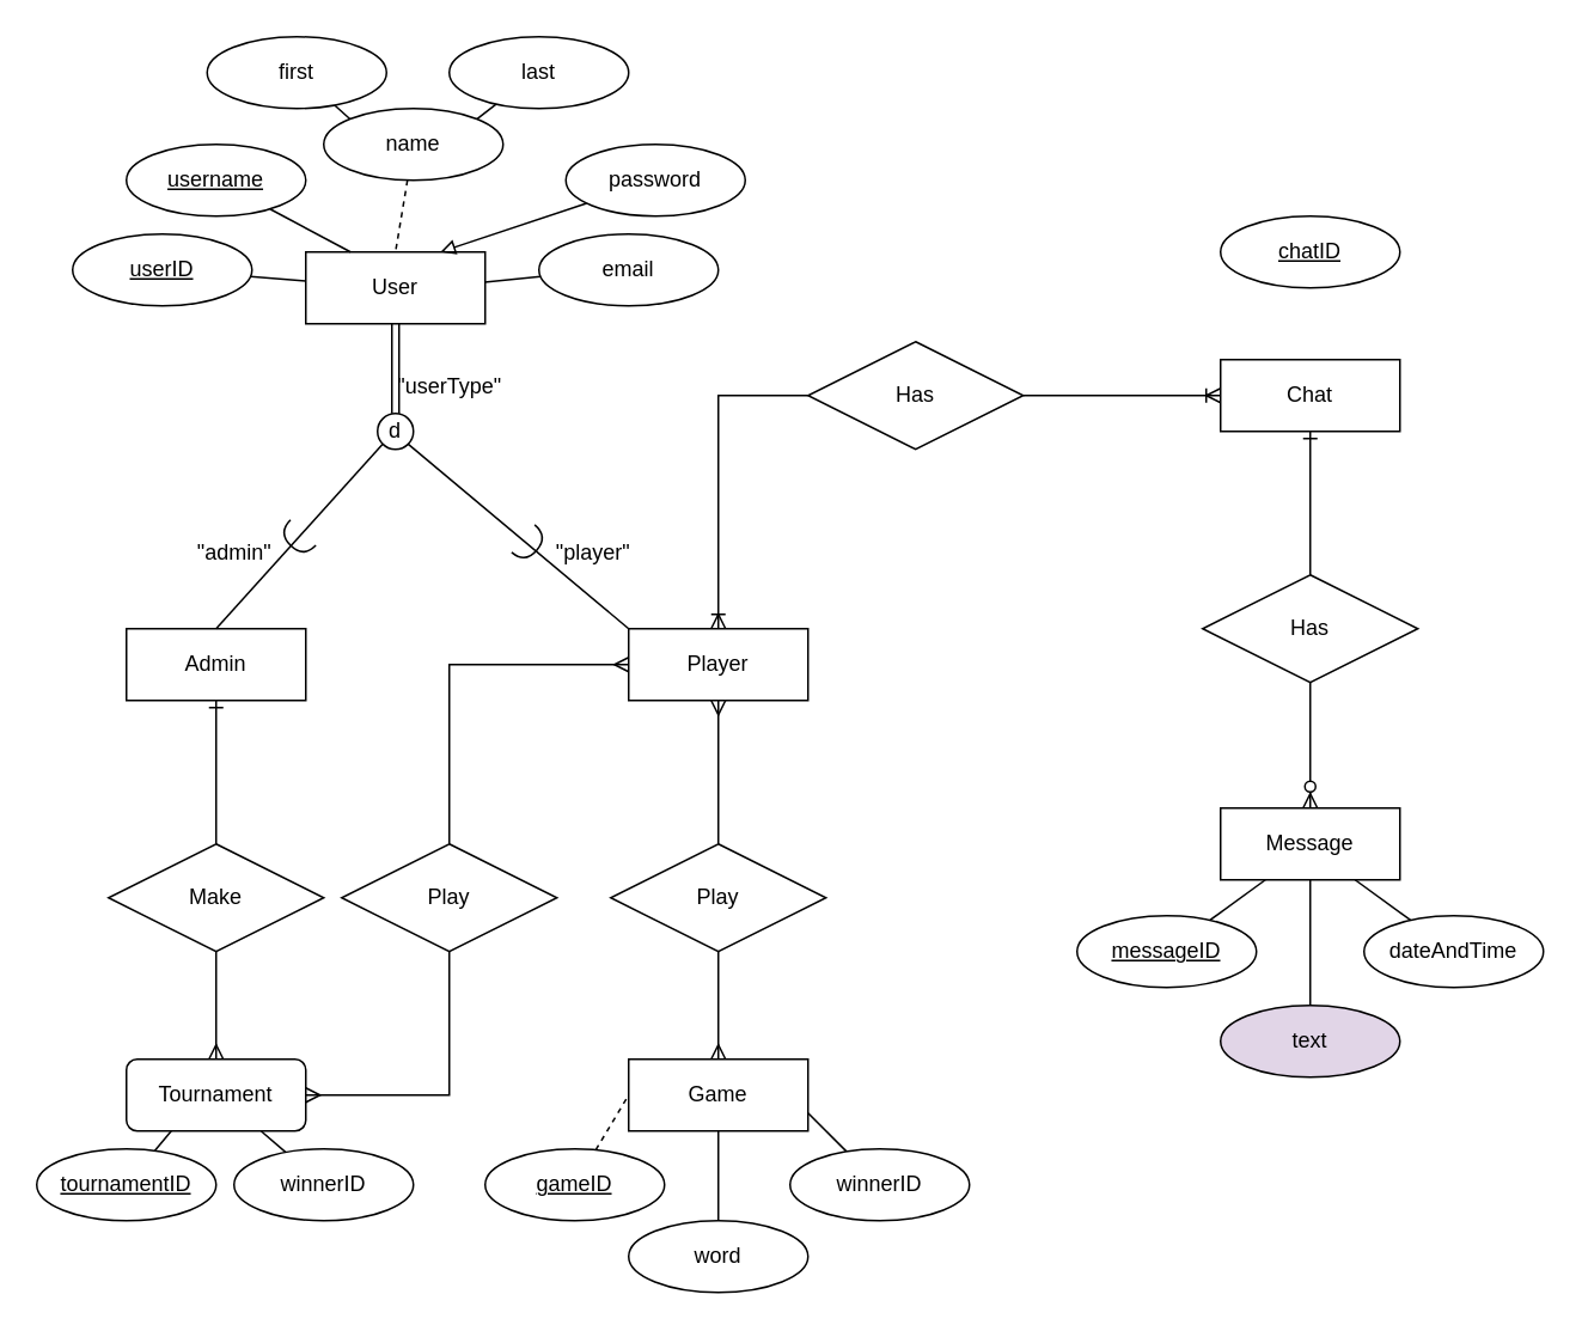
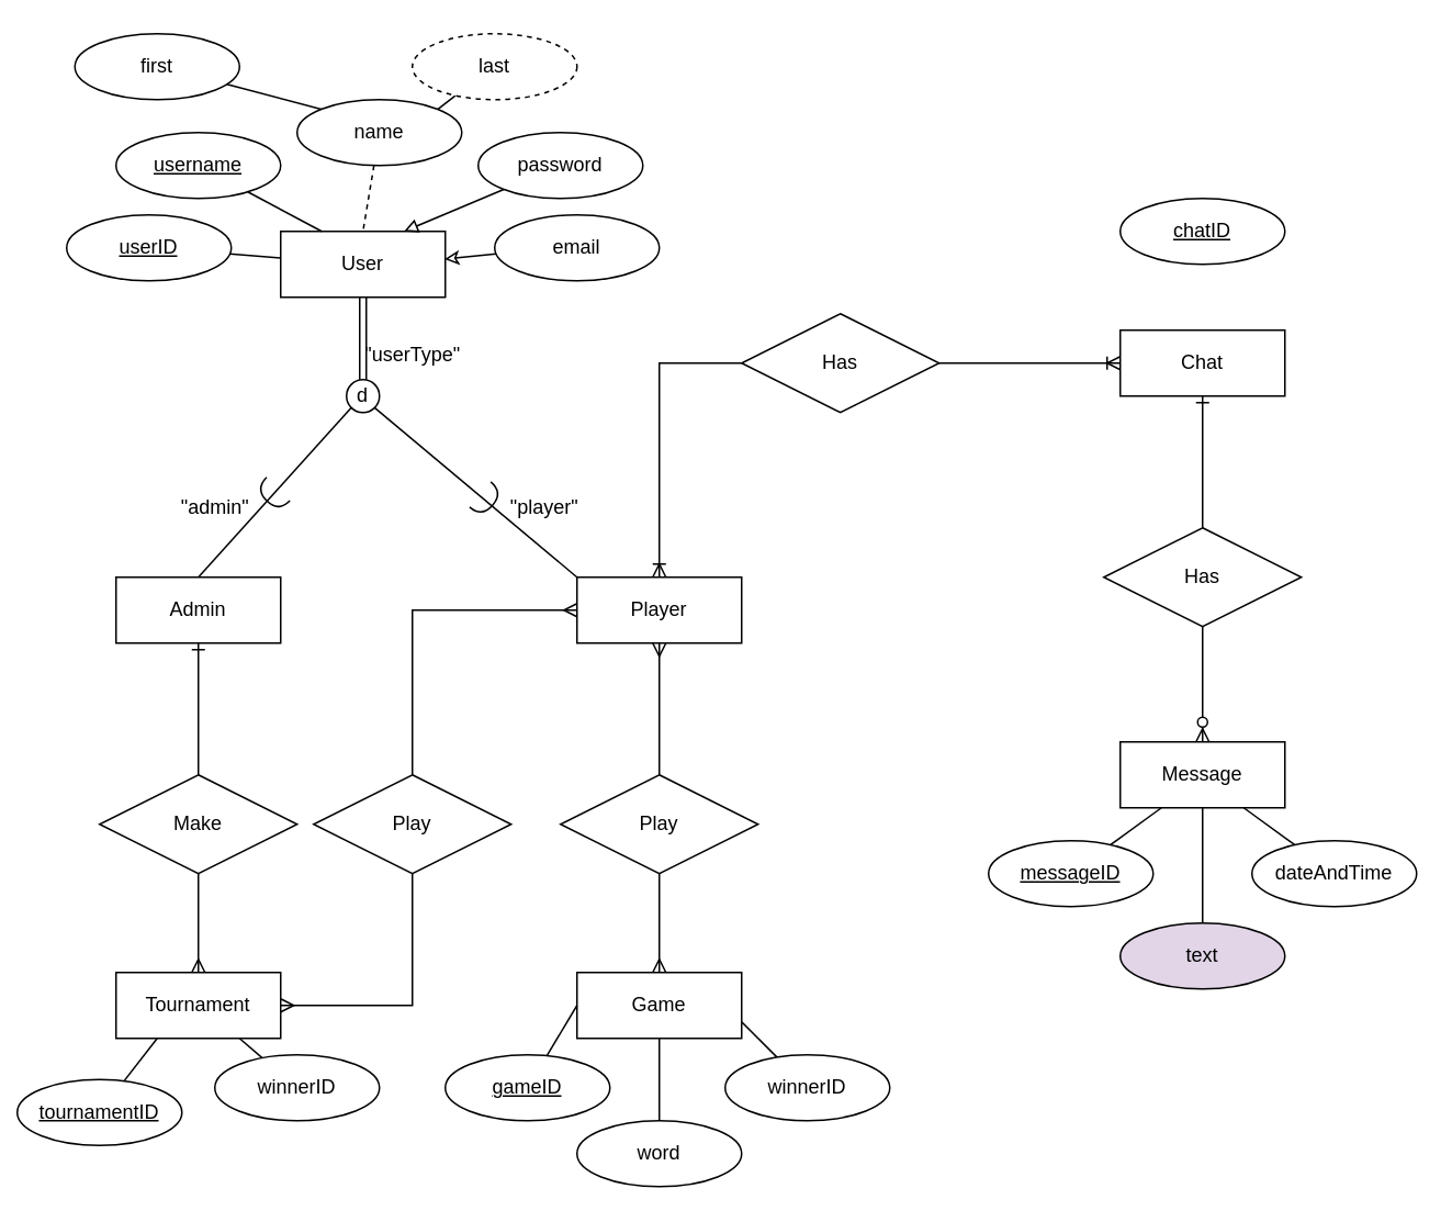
  <mxCell id="0" />
  <mxCell id="1" parent="0" />
  <mxCell id="2" value="&lt;div&gt;User&lt;/div&gt;" style="whiteSpace=wrap;html=1;align=center;" parent="1" vertex="1"><mxGeometry x="170" y="140" width="100" height="40" as="geometry" /></mxCell>
  <mxCell id="3" style="rounded=0;orthogonalLoop=1;jettySize=auto;html=1;entryX=0.25;entryY=0;entryDx=0;entryDy=0;endArrow=none;endFill=0;" parent="1" source="4" target="2" edge="1"><mxGeometry relative="1" as="geometry" /></mxCell>
  <mxCell id="4" value="username" style="ellipse;whiteSpace=wrap;html=1;align=center;fontStyle=4;" parent="1" vertex="1"><mxGeometry x="70" y="80" width="100" height="40" as="geometry" /></mxCell>
  <mxCell id="5" style="rounded=0;orthogonalLoop=1;jettySize=auto;html=1;entryX=0.75;entryY=0;entryDx=0;entryDy=0;endArrow=block;endFill=0;" parent="1" source="6" target="2" edge="1"><mxGeometry relative="1" as="geometry" /></mxCell>
- <mxCell id="6" value="&lt;div&gt;password&lt;/div&gt;" style="ellipse;whiteSpace=wrap;html=1;align=center;" parent="1" vertex="1"><mxGeometry x="315" y="80" width="100" height="40" as="geometry" /></mxCell>
- <mxCell id="7" style="rounded=0;orthogonalLoop=1;jettySize=auto;html=1;entryX=0.996;entryY=0.421;entryDx=0;entryDy=0;endArrow=none;endFill=0;entryPerimeter=0;" parent="1" source="8" target="2" edge="1"><mxGeometry relative="1" as="geometry" /></mxCell>
+ <mxCell id="6" value="&lt;div&gt;password&lt;/div&gt;" style="ellipse;whiteSpace=wrap;html=1;align=center;" parent="1" vertex="1"><mxGeometry x="290" y="80" width="100" height="40" as="geometry" /></mxCell>
+ <mxCell id="7" style="rounded=0;orthogonalLoop=1;jettySize=auto;html=1;entryX=0.996;entryY=0.421;entryDx=0;entryDy=0;endArrow=classic;endFill=0;entryPerimeter=0;" parent="1" source="8" target="2" edge="1"><mxGeometry relative="1" as="geometry" /></mxCell>
  <mxCell id="8" value="email" style="ellipse;whiteSpace=wrap;html=1;align=center;" parent="1" vertex="1"><mxGeometry x="300" y="130" width="100" height="40" as="geometry" /></mxCell>
  <mxCell id="9" style="rounded=0;orthogonalLoop=1;jettySize=auto;html=1;strokeColor=default;endArrow=none;endFill=0;" parent="1" source="10" target="2" edge="1"><mxGeometry relative="1" as="geometry" /></mxCell>
  <mxCell id="10" value="&lt;div&gt;userID&lt;/div&gt;" style="ellipse;whiteSpace=wrap;html=1;align=center;fontStyle=4;" parent="1" vertex="1"><mxGeometry x="40" y="130" width="100" height="40" as="geometry" /></mxCell>
  <mxCell id="11" value="&lt;div&gt;Admin&lt;/div&gt;" style="whiteSpace=wrap;html=1;align=center;" parent="1" vertex="1"><mxGeometry x="70" y="350" width="100" height="40" as="geometry" /></mxCell>
  <mxCell id="12" value="Player" style="whiteSpace=wrap;html=1;align=center;" parent="1" vertex="1"><mxGeometry x="350" y="350" width="100" height="40" as="geometry" /></mxCell>
  <mxCell id="13" value="Game" style="whiteSpace=wrap;html=1;align=center;" parent="1" vertex="1"><mxGeometry x="350" y="590" width="100" height="40" as="geometry" /></mxCell>
- <mxCell id="14" value="Tournament" style="whiteSpace=wrap;html=1;align=center;rounded=1;" parent="1" vertex="1"><mxGeometry x="70" y="590" width="100" height="40" as="geometry" /></mxCell>
+ <mxCell id="14" value="Tournament" style="whiteSpace=wrap;html=1;align=center;" parent="1" vertex="1"><mxGeometry x="70" y="590" width="100" height="40" as="geometry" /></mxCell>
  <mxCell id="15" value="Chat" style="whiteSpace=wrap;html=1;align=center;" parent="1" vertex="1"><mxGeometry x="680" y="200" width="100" height="40" as="geometry" /></mxCell>
  <mxCell id="16" value="Message" style="whiteSpace=wrap;html=1;align=center;" parent="1" vertex="1"><mxGeometry x="680" y="450" width="100" height="40" as="geometry" /></mxCell>
- <mxCell id="17" value="tournamentID" style="ellipse;whiteSpace=wrap;html=1;align=center;fontStyle=4;" parent="1" vertex="1"><mxGeometry y="640" width="100" height="40" as="geometry" x="20" /></mxCell>
+ <mxCell id="17" value="tournamentID" style="ellipse;whiteSpace=wrap;html=1;align=center;fontStyle=4;" parent="1" vertex="1"><mxGeometry x="10" y="655" width="100" height="40" as="geometry" /></mxCell>
  <mxCell id="18" style="rounded=0;orthogonalLoop=1;jettySize=auto;html=1;entryX=0.75;entryY=1;entryDx=0;entryDy=0;endArrow=none;endFill=0;" parent="1" source="19" target="14" edge="1"><mxGeometry relative="1" as="geometry" /></mxCell>
  <mxCell id="19" value="&lt;div&gt;winnerID&lt;/div&gt;" style="ellipse;whiteSpace=wrap;html=1;align=center;" parent="1" vertex="1"><mxGeometry x="130" y="640" width="100" height="40" as="geometry" /></mxCell>
  <mxCell id="20" style="rounded=0;orthogonalLoop=1;jettySize=auto;html=1;entryX=0.5;entryY=1;entryDx=0;entryDy=0;endArrow=none;endFill=0;" parent="1" source="21" target="13" edge="1"><mxGeometry relative="1" as="geometry" /></mxCell>
  <mxCell id="21" value="word" style="ellipse;whiteSpace=wrap;html=1;align=center;" parent="1" vertex="1"><mxGeometry x="350" y="680" width="100" height="40" as="geometry" /></mxCell>
  <mxCell id="22" style="rounded=0;orthogonalLoop=1;jettySize=auto;html=1;entryX=1;entryY=0.75;entryDx=0;entryDy=0;endArrow=none;endFill=0;" parent="1" source="23" target="13" edge="1"><mxGeometry relative="1" as="geometry" /></mxCell>
  <mxCell id="23" value="winnerID" style="ellipse;whiteSpace=wrap;html=1;align=center;" parent="1" vertex="1"><mxGeometry x="440" y="640" width="100" height="40" as="geometry" /></mxCell>
- <mxCell id="24" style="rounded=0;orthogonalLoop=1;jettySize=auto;html=1;entryX=0;entryY=0.5;entryDx=0;entryDy=0;endArrow=none;endFill=0;dashed=1;" parent="1" source="25" target="13" edge="1"><mxGeometry relative="1" as="geometry" /></mxCell>
+ <mxCell id="24" style="rounded=0;orthogonalLoop=1;jettySize=auto;html=1;entryX=0;entryY=0.5;entryDx=0;entryDy=0;endArrow=none;endFill=0;" parent="1" source="25" target="13" edge="1"><mxGeometry relative="1" as="geometry" /></mxCell>
  <mxCell id="25" value="gameID" style="ellipse;whiteSpace=wrap;html=1;align=center;fontStyle=4;" parent="1" vertex="1"><mxGeometry x="270" y="640" width="100" height="40" as="geometry" /></mxCell>
  <mxCell id="26" style="rounded=0;orthogonalLoop=1;jettySize=auto;html=1;entryX=0.25;entryY=1;entryDx=0;entryDy=0;endArrow=none;endFill=0;" parent="1" source="27" target="16" edge="1"><mxGeometry relative="1" as="geometry" /></mxCell>
  <mxCell id="27" value="messageID" style="ellipse;whiteSpace=wrap;html=1;align=center;fontStyle=4;" parent="1" vertex="1"><mxGeometry x="600" y="510" width="100" height="40" as="geometry" /></mxCell>
  <mxCell id="28" style="rounded=0;orthogonalLoop=1;jettySize=auto;html=1;entryX=0.5;entryY=1;entryDx=0;entryDy=0;endArrow=none;endFill=0;" parent="1" source="29" target="16" edge="1"><mxGeometry relative="1" as="geometry" /></mxCell>
  <mxCell id="29" value="text" style="ellipse;whiteSpace=wrap;html=1;align=center;fillColor=#e1d5e7;" parent="1" vertex="1"><mxGeometry x="680" y="560" width="100" height="40" as="geometry" /></mxCell>
  <mxCell id="30" style="rounded=0;orthogonalLoop=1;jettySize=auto;html=1;entryX=0.75;entryY=1;entryDx=0;entryDy=0;endArrow=none;endFill=0;" parent="1" source="31" target="16" edge="1"><mxGeometry relative="1" as="geometry" /></mxCell>
  <mxCell id="31" value="&lt;div&gt;dateAndTime&lt;/div&gt;" style="ellipse;whiteSpace=wrap;html=1;align=center;" parent="1" vertex="1"><mxGeometry x="760" y="510" width="100" height="40" as="geometry" /></mxCell>
  <mxCell id="32" style="rounded=0;orthogonalLoop=1;jettySize=auto;html=1;entryX=0.25;entryY=1;entryDx=0;entryDy=0;endArrow=none;endFill=0;" parent="1" source="17" target="14" edge="1"><mxGeometry relative="1" as="geometry" /></mxCell>
  <mxCell id="33" value="chatID" style="ellipse;whiteSpace=wrap;html=1;align=center;fontStyle=4;" parent="1" vertex="1"><mxGeometry x="680" y="120" width="100" height="40" as="geometry" /></mxCell>
  <mxCell id="34" value="Has" style="shape=rhombus;perimeter=rhombusPerimeter;whiteSpace=wrap;html=1;align=center;" parent="1" vertex="1"><mxGeometry x="450" y="190" width="120" height="60" as="geometry" /></mxCell>
  <mxCell id="35" value="Has" style="shape=rhombus;perimeter=rhombusPerimeter;whiteSpace=wrap;html=1;align=center;" parent="1" vertex="1"><mxGeometry x="670" y="320" width="120" height="60" as="geometry" /></mxCell>
  <mxCell id="36" value="Make" style="shape=rhombus;perimeter=rhombusPerimeter;whiteSpace=wrap;html=1;align=center;" parent="1" vertex="1"><mxGeometry x="60" y="470" width="120" height="60" as="geometry" /></mxCell>
  <mxCell id="37" value="Play" style="shape=rhombus;perimeter=rhombusPerimeter;whiteSpace=wrap;html=1;align=center;" parent="1" vertex="1"><mxGeometry x="340" y="470" width="120" height="60" as="geometry" /></mxCell>
  <mxCell id="38" value="Play" style="shape=rhombus;perimeter=rhombusPerimeter;whiteSpace=wrap;html=1;align=center;" parent="1" vertex="1"><mxGeometry x="190" y="470" width="120" height="60" as="geometry" /></mxCell>
  <mxCell id="39" value="" style="fontSize=12;html=1;endArrow=ERone;endFill=1;rounded=0;entryX=0.5;entryY=1;entryDx=0;entryDy=0;exitX=0.5;exitY=0;exitDx=0;exitDy=0;" parent="1" source="35" target="15" edge="1"><mxGeometry width="100" height="100" relative="1" as="geometry"><mxPoint x="560" y="400" as="sourcePoint" /><mxPoint x="660" y="300" as="targetPoint" /></mxGeometry></mxCell>
  <mxCell id="40" value="" style="fontSize=12;html=1;endArrow=ERzeroToMany;endFill=1;rounded=0;entryX=0.5;entryY=0;entryDx=0;entryDy=0;exitX=0.5;exitY=1;exitDx=0;exitDy=0;" parent="1" source="35" target="16" edge="1"><mxGeometry width="100" height="100" relative="1" as="geometry"><mxPoint x="400" y="500" as="sourcePoint" /><mxPoint x="500" y="400" as="targetPoint" /></mxGeometry></mxCell>
  <mxCell id="41" value="" style="fontSize=12;html=1;endArrow=ERoneToMany;rounded=0;exitX=1;exitY=0.5;exitDx=0;exitDy=0;" parent="1" source="34" target="15" edge="1"><mxGeometry width="100" height="100" relative="1" as="geometry"><mxPoint x="400" y="410" as="sourcePoint" /><mxPoint x="500" y="310" as="targetPoint" /></mxGeometry></mxCell>
  <mxCell id="42" value="" style="fontSize=12;html=1;endArrow=ERmany;rounded=0;exitX=0.5;exitY=1;exitDx=0;exitDy=0;entryX=0.5;entryY=0;entryDx=0;entryDy=0;" parent="1" source="37" target="13" edge="1"><mxGeometry width="100" height="100" relative="1" as="geometry"><mxPoint x="190" y="560" as="sourcePoint" /><mxPoint x="390" y="550" as="targetPoint" /></mxGeometry></mxCell>
  <mxCell id="43" value="" style="fontSize=12;html=1;endArrow=ERmany;rounded=0;exitX=0.5;exitY=1;exitDx=0;exitDy=0;entryX=1;entryY=0.5;entryDx=0;entryDy=0;edgeStyle=orthogonalEdgeStyle;" parent="1" source="38" target="14" edge="1"><mxGeometry width="100" height="100" relative="1" as="geometry"><mxPoint x="269.17" y="530" as="sourcePoint" /><mxPoint x="269.17" y="590" as="targetPoint" /></mxGeometry></mxCell>
  <mxCell id="44" value="" style="fontSize=12;html=1;endArrow=ERmany;rounded=0;exitX=0.5;exitY=0;exitDx=0;exitDy=0;entryX=0.5;entryY=1;entryDx=0;entryDy=0;" parent="1" source="37" target="12" edge="1"><mxGeometry width="100" height="100" relative="1" as="geometry"><mxPoint x="460" y="360" as="sourcePoint" /><mxPoint x="460" y="420" as="targetPoint" /></mxGeometry></mxCell>
  <mxCell id="45" value="" style="fontSize=12;html=1;endArrow=ERmany;rounded=0;exitX=0.5;exitY=0;exitDx=0;exitDy=0;entryX=0;entryY=0.5;entryDx=0;entryDy=0;edgeStyle=orthogonalEdgeStyle;" parent="1" source="38" target="12" edge="1"><mxGeometry width="100" height="100" relative="1" as="geometry"><mxPoint x="240" y="460" as="sourcePoint" /><mxPoint x="240" y="380" as="targetPoint" /></mxGeometry></mxCell>
  <mxCell id="46" value="" style="fontSize=12;html=1;endArrow=ERone;endFill=1;rounded=0;entryX=0.5;entryY=1;entryDx=0;entryDy=0;exitX=0.5;exitY=0;exitDx=0;exitDy=0;" parent="1" source="36" target="11" edge="1"><mxGeometry width="100" height="100" relative="1" as="geometry"><mxPoint x="50" y="450" as="sourcePoint" /><mxPoint x="120" y="350" as="targetPoint" /></mxGeometry></mxCell>
  <mxCell id="47" value="" style="fontSize=12;html=1;endArrow=ERmany;rounded=0;exitX=0.5;exitY=1;exitDx=0;exitDy=0;entryX=0.5;entryY=0;entryDx=0;entryDy=0;" parent="1" source="36" target="14" edge="1"><mxGeometry width="100" height="100" relative="1" as="geometry"><mxPoint x="260" y="540" as="sourcePoint" /><mxPoint x="200" y="620" as="targetPoint" /></mxGeometry></mxCell>
  <mxCell id="48" value="" style="fontSize=12;html=1;endArrow=ERoneToMany;rounded=0;entryX=0.5;entryY=0;entryDx=0;entryDy=0;exitX=0;exitY=0.5;exitDx=0;exitDy=0;edgeStyle=orthogonalEdgeStyle;" parent="1" source="34" target="12" edge="1"><mxGeometry width="100" height="100" relative="1" as="geometry"><mxPoint x="500" y="460" as="sourcePoint" /><mxPoint x="600" y="360" as="targetPoint" /></mxGeometry></mxCell>
  <mxCell id="49" value="" style="shape=link;html=1;rounded=0;exitX=0.5;exitY=1;exitDx=0;exitDy=0;" parent="1" source="2" edge="1"><mxGeometry relative="1" as="geometry"><mxPoint x="90" y="270" as="sourcePoint" /><mxPoint x="220" y="230" as="targetPoint" /></mxGeometry></mxCell>
  <mxCell id="50" value="" style="resizable=0;html=1;whiteSpace=wrap;align=right;verticalAlign=bottom;" parent="49" connectable="0" vertex="1"><mxGeometry x="1" relative="1" as="geometry" /></mxCell>
  <mxCell id="51" value="d" style="ellipse;whiteSpace=wrap;html=1;aspect=fixed;" parent="1" vertex="1"><mxGeometry x="210" y="230" width="20" height="20" as="geometry" /></mxCell>
  <mxCell id="52" value="" style="endArrow=none;html=1;rounded=0;entryX=0;entryY=1;entryDx=0;entryDy=0;exitX=0.5;exitY=0;exitDx=0;exitDy=0;" parent="1" source="11" target="51" edge="1"><mxGeometry width="50" height="50" relative="1" as="geometry"><mxPoint x="135" y="320" as="sourcePoint" /><mxPoint x="185" y="270" as="targetPoint" /></mxGeometry></mxCell>
  <mxCell id="53" value="" style="endArrow=none;html=1;rounded=0;exitX=0;exitY=0;exitDx=0;exitDy=0;entryX=1;entryY=1;entryDx=0;entryDy=0;" parent="1" source="12" target="51" edge="1"><mxGeometry width="50" height="50" relative="1" as="geometry"><mxPoint x="225" y="340" as="sourcePoint" /><mxPoint x="275" y="290" as="targetPoint" /></mxGeometry></mxCell>
  <mxCell id="54" value="" style="shape=requiredInterface;html=1;verticalLabelPosition=bottom;sketch=0;rotation=135;" parent="1" vertex="1"><mxGeometry x="160" y="290" width="10" height="20" as="geometry" /></mxCell>
  <mxCell id="55" value="" style="shape=requiredInterface;html=1;verticalLabelPosition=bottom;sketch=0;rotation=40;" parent="1" vertex="1"><mxGeometry x="290" y="293" width="10" height="20" as="geometry" /></mxCell>
  <mxCell id="56" value="&quot;userType&quot;" style="text;html=1;align=center;verticalAlign=middle;resizable=0;points=[];autosize=1;strokeColor=none;fillColor=none;" vertex="1" parent="1"><mxGeometry x="210" y="200" width="80" height="30" as="geometry" /></mxCell>
  <mxCell id="57" value="&quot;player&quot;" style="text;html=1;align=center;verticalAlign=middle;resizable=0;points=[];autosize=1;strokeColor=none;fillColor=none;" vertex="1" parent="1"><mxGeometry x="300" y="293" width="60" height="30" as="geometry" /></mxCell>
  <mxCell id="58" value="&quot;admin&quot;" style="text;html=1;align=center;verticalAlign=middle;resizable=0;points=[];autosize=1;strokeColor=none;fillColor=none;" vertex="1" parent="1"><mxGeometry x="100" y="293" width="60" height="30" as="geometry" /></mxCell>
  <mxCell id="59" style="rounded=0;orthogonalLoop=1;jettySize=auto;html=1;entryX=0.5;entryY=0;entryDx=0;entryDy=0;endArrow=none;endFill=0;dashed=1;" edge="1" parent="1" source="60" target="2"><mxGeometry relative="1" as="geometry" /></mxCell>
  <mxCell id="60" value="name" style="ellipse;whiteSpace=wrap;html=1;align=center;" vertex="1" parent="1"><mxGeometry x="180" y="60" width="100" height="40" as="geometry" /></mxCell>
  <mxCell id="61" style="rounded=0;orthogonalLoop=1;jettySize=auto;html=1;entryX=0;entryY=0;entryDx=0;entryDy=0;endArrow=none;endFill=0;" edge="1" parent="1" source="62" target="60"><mxGeometry relative="1" as="geometry" /></mxCell>
- <mxCell id="62" value="first" style="ellipse;whiteSpace=wrap;html=1;align=center;" vertex="1" parent="1"><mxGeometry x="115" y="20" width="100" height="40" as="geometry" /></mxCell>
+ <mxCell id="62" value="first" style="ellipse;whiteSpace=wrap;html=1;align=center;" vertex="1" parent="1"><mxGeometry x="45" y="20" width="100" height="40" as="geometry" /></mxCell>
  <mxCell id="63" style="rounded=0;orthogonalLoop=1;jettySize=auto;html=1;entryX=1;entryY=0;entryDx=0;entryDy=0;endArrow=none;endFill=0;" edge="1" parent="1" source="64" target="60"><mxGeometry relative="1" as="geometry" /></mxCell>
- <mxCell id="64" value="last" style="ellipse;whiteSpace=wrap;html=1;align=center;" vertex="1" parent="1"><mxGeometry x="250" y="20" width="100" height="40" as="geometry" /></mxCell>
+ <mxCell id="64" value="last" style="ellipse;whiteSpace=wrap;html=1;align=center;dashed=1;" vertex="1" parent="1"><mxGeometry x="250" y="20" width="100" height="40" as="geometry" /></mxCell>
